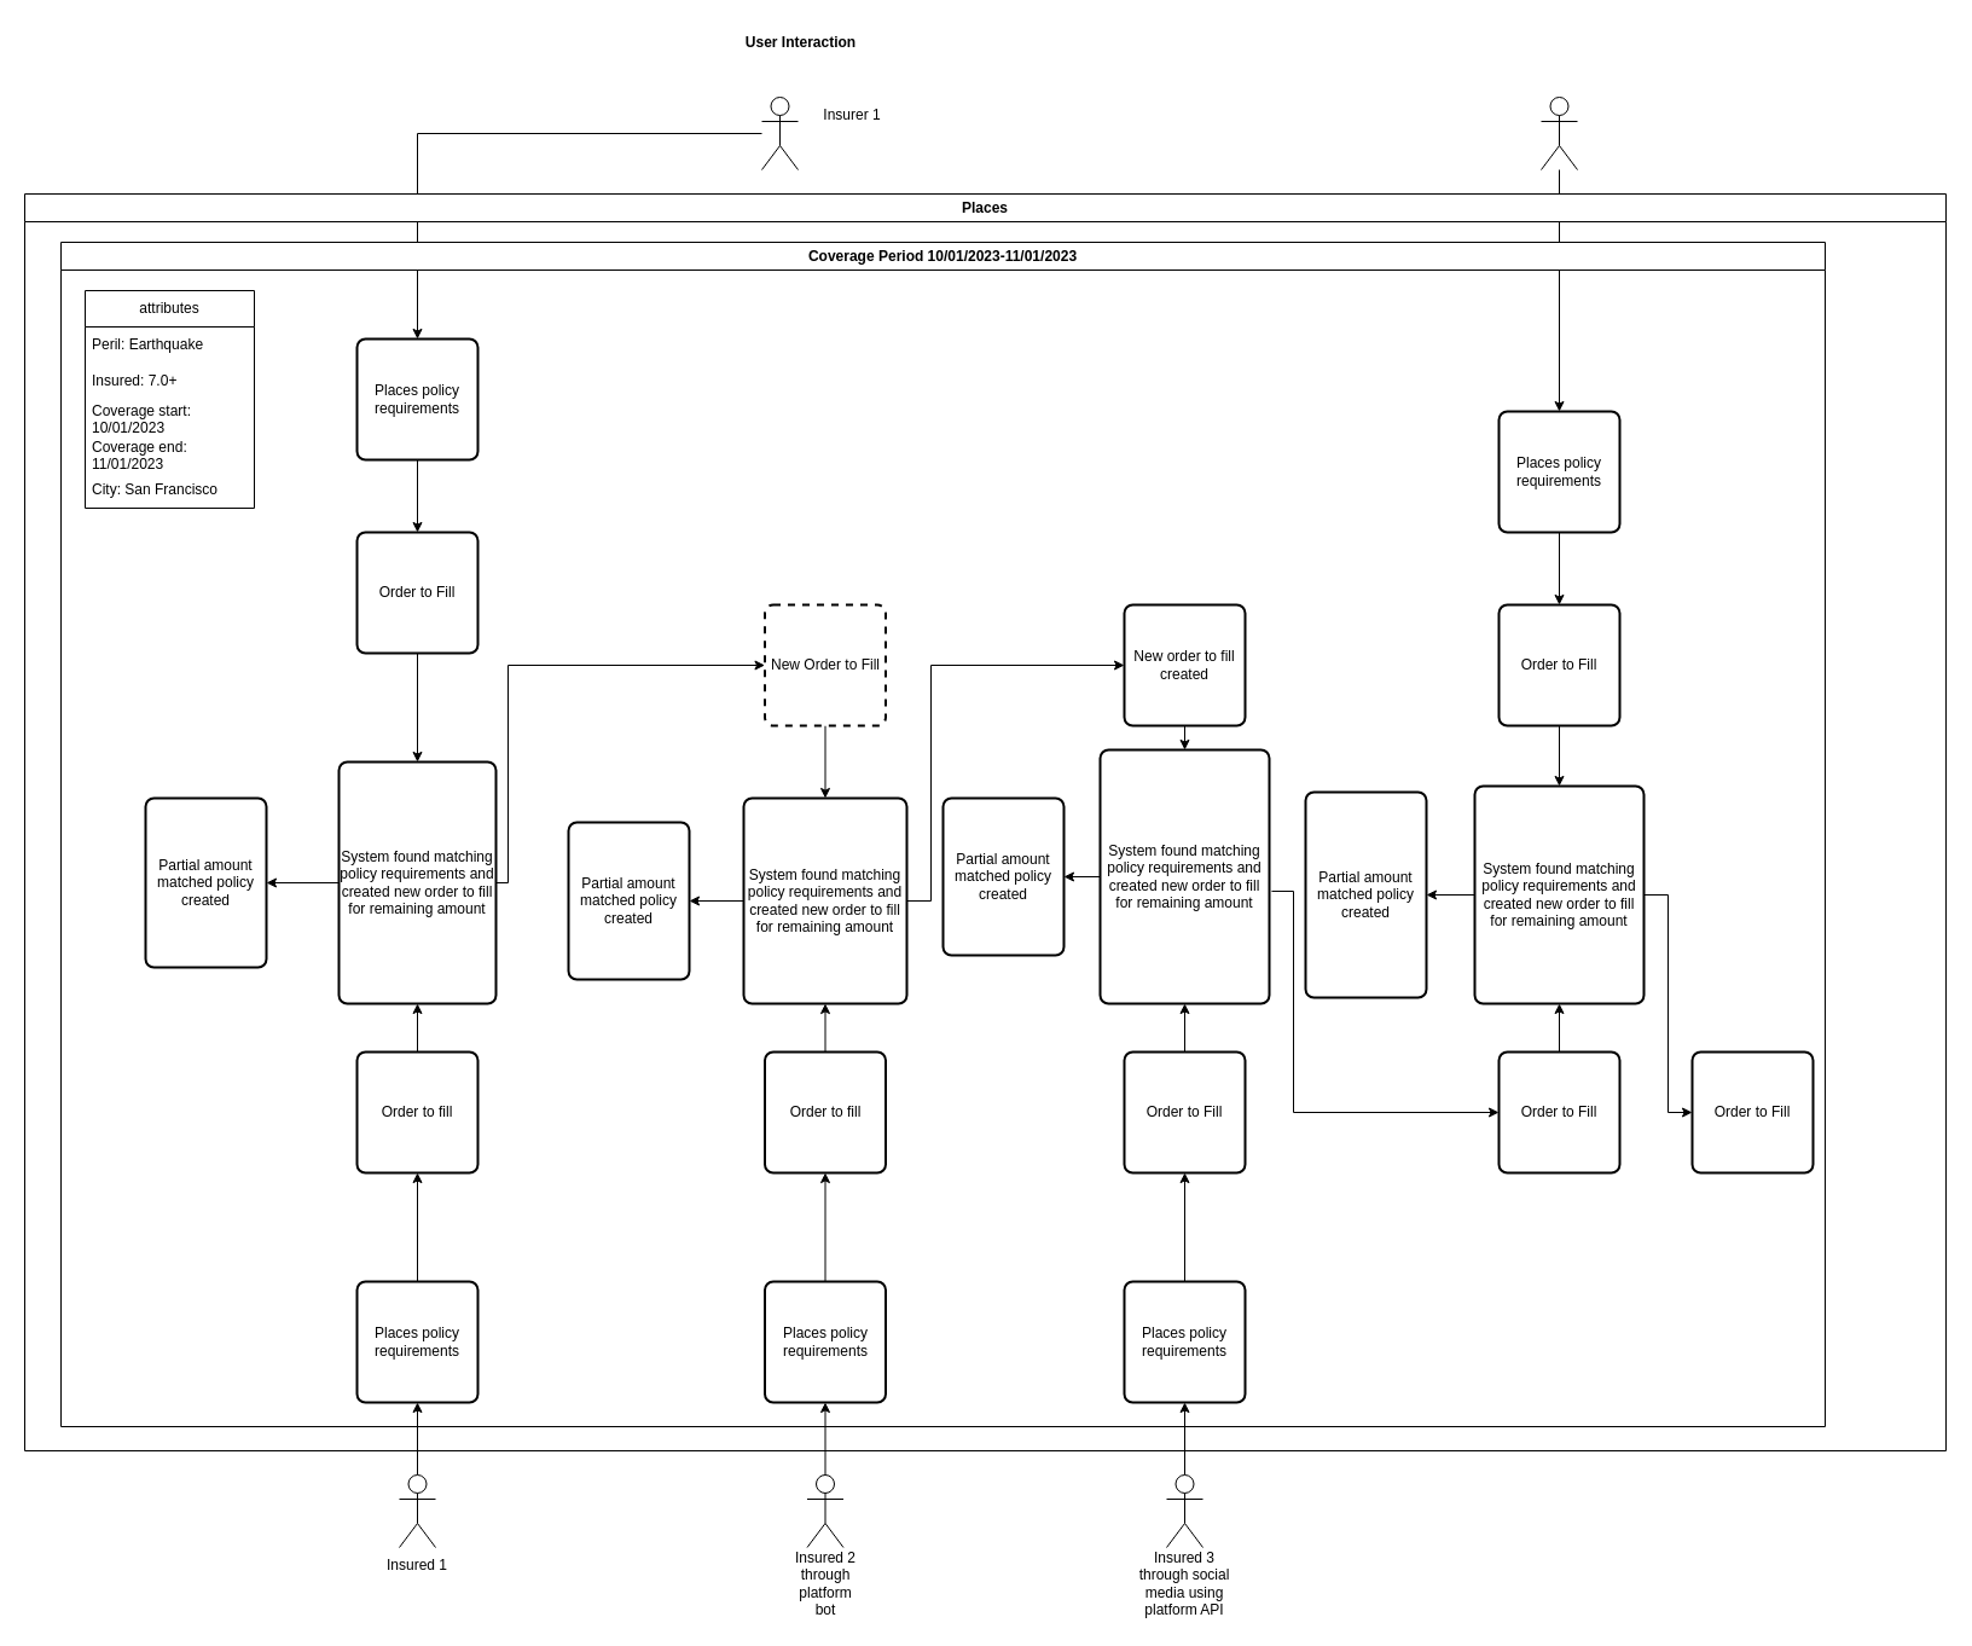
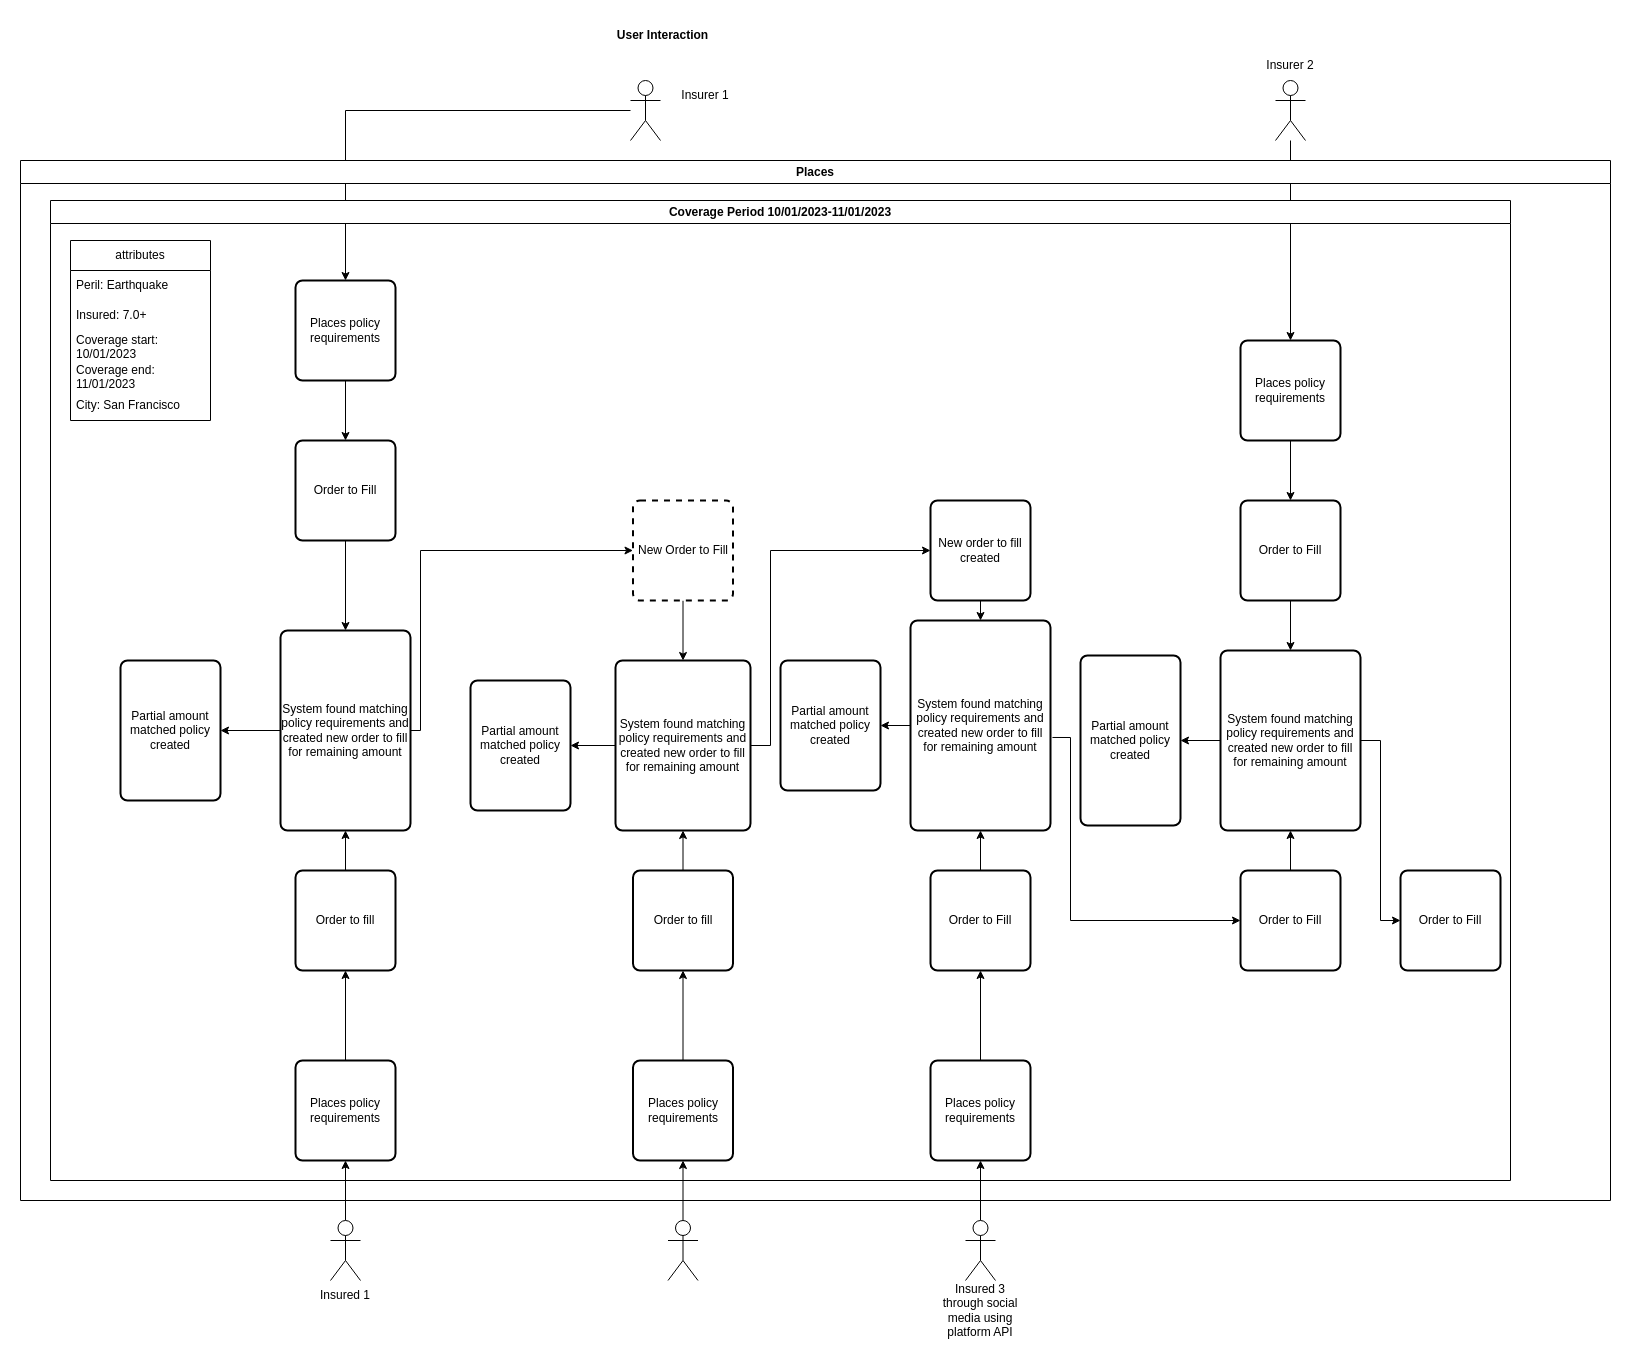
  <mxCell id="0" />
  <mxCell id="1" parent="0" />
  <mxCell id="2" style="edgeStyle=orthogonalEdgeStyle;rounded=0;orthogonalLoop=1;jettySize=auto;html=1;exitX=0.5;exitY=1;exitDx=0;exitDy=0;entryX=0.5;entryY=0;entryDx=0;entryDy=0;" edge="1" parent="1" source="52" target="25"><mxGeometry relative="1" as="geometry" /></mxCell>
  <mxCell id="3" style="edgeStyle=orthogonalEdgeStyle;rounded=0;orthogonalLoop=1;jettySize=auto;html=1;entryX=0.5;entryY=0;entryDx=0;entryDy=0;" edge="1" parent="1" source="4" target="65"><mxGeometry relative="1" as="geometry" /></mxCell>
  <mxCell id="4" value="Actor" style="shape=umlActor;verticalLabelPosition=bottom;verticalAlign=top;html=1;outlineConnect=0;noLabel=1;" vertex="1" parent="1"><mxGeometry x="630" y="80" width="30" height="60" as="geometry" /></mxCell>
  <mxCell id="5" style="edgeStyle=orthogonalEdgeStyle;rounded=0;orthogonalLoop=1;jettySize=auto;html=1;entryX=0.5;entryY=1;entryDx=0;entryDy=0;" edge="1" parent="1" source="53" target="22"><mxGeometry relative="1" as="geometry" /></mxCell>
  <mxCell id="6" style="edgeStyle=orthogonalEdgeStyle;rounded=0;orthogonalLoop=1;jettySize=auto;html=1;" edge="1" parent="1" source="51" target="22"><mxGeometry relative="1" as="geometry" /></mxCell>
  <mxCell id="7" style="edgeStyle=orthogonalEdgeStyle;rounded=0;orthogonalLoop=1;jettySize=auto;html=1;exitX=0.5;exitY=1;exitDx=0;exitDy=0;entryX=0.5;entryY=0;entryDx=0;entryDy=0;" edge="1" parent="1" source="67" target="28"><mxGeometry relative="1" as="geometry" /></mxCell>
  <mxCell id="8" style="edgeStyle=orthogonalEdgeStyle;rounded=0;orthogonalLoop=1;jettySize=auto;html=1;exitX=0.5;exitY=0;exitDx=0;exitDy=0;entryX=0.5;entryY=1;entryDx=0;entryDy=0;" edge="1" parent="1" source="56" target="25"><mxGeometry relative="1" as="geometry" /></mxCell>
  <mxCell id="9" style="edgeStyle=orthogonalEdgeStyle;rounded=0;orthogonalLoop=1;jettySize=auto;html=1;entryX=0.5;entryY=1;entryDx=0;entryDy=0;" edge="1" parent="1" source="59" target="28"><mxGeometry relative="1" as="geometry" /></mxCell>
  <mxCell id="10" style="edgeStyle=orthogonalEdgeStyle;rounded=0;orthogonalLoop=1;jettySize=auto;html=1;exitX=0.5;exitY=0;exitDx=0;exitDy=0;entryX=0.5;entryY=1;entryDx=0;entryDy=0;" edge="1" parent="1" source="46" target="31"><mxGeometry relative="1" as="geometry" /></mxCell>
  <mxCell id="11" style="edgeStyle=orthogonalEdgeStyle;rounded=0;orthogonalLoop=1;jettySize=auto;html=1;exitX=0.5;exitY=1;exitDx=0;exitDy=0;entryX=0.5;entryY=0;entryDx=0;entryDy=0;" edge="1" parent="1" source="62" target="31"><mxGeometry relative="1" as="geometry" /></mxCell>
  <mxCell id="12" style="edgeStyle=orthogonalEdgeStyle;rounded=0;orthogonalLoop=1;jettySize=auto;html=1;entryX=0.5;entryY=0;entryDx=0;entryDy=0;" edge="1" parent="1" source="13" target="63"><mxGeometry relative="1" as="geometry" /></mxCell>
  <mxCell id="13" value="Actor" style="shape=umlActor;verticalLabelPosition=bottom;verticalAlign=top;html=1;outlineConnect=0;noLabel=1;" vertex="1" parent="1"><mxGeometry x="1275" y="80" width="30" height="60" as="geometry" /></mxCell>
  <mxCell id="14" style="edgeStyle=orthogonalEdgeStyle;rounded=0;orthogonalLoop=1;jettySize=auto;html=1;entryX=0.5;entryY=1;entryDx=0;entryDy=0;" edge="1" parent="1" source="15" target="54"><mxGeometry relative="1" as="geometry" /></mxCell>
  <mxCell id="15" value="Actor" style="shape=umlActor;verticalLabelPosition=bottom;verticalAlign=top;html=1;outlineConnect=0;noLabel=1;" vertex="1" parent="1"><mxGeometry x="330" y="1220" width="30" height="60" as="geometry" /></mxCell>
  <mxCell id="16" style="edgeStyle=orthogonalEdgeStyle;rounded=0;orthogonalLoop=1;jettySize=auto;html=1;entryX=0.5;entryY=1;entryDx=0;entryDy=0;" edge="1" parent="1" source="17" target="57"><mxGeometry relative="1" as="geometry" /></mxCell>
  <mxCell id="17" value="Actor" style="shape=umlActor;verticalLabelPosition=bottom;verticalAlign=top;html=1;outlineConnect=0;noLabel=1;" vertex="1" parent="1"><mxGeometry x="667.5" y="1220" width="30" height="60" as="geometry" /></mxCell>
  <mxCell id="18" style="edgeStyle=orthogonalEdgeStyle;rounded=0;orthogonalLoop=1;jettySize=auto;html=1;entryX=0.5;entryY=1;entryDx=0;entryDy=0;" edge="1" parent="1" source="19" target="60"><mxGeometry relative="1" as="geometry" /></mxCell>
  <mxCell id="19" value="Actor" style="shape=umlActor;verticalLabelPosition=bottom;verticalAlign=top;html=1;outlineConnect=0;noLabel=1;" vertex="1" parent="1"><mxGeometry x="965" y="1220" width="30" height="60" as="geometry" /></mxCell>
  <mxCell id="20" style="edgeStyle=orthogonalEdgeStyle;rounded=0;orthogonalLoop=1;jettySize=auto;html=1;entryX=1;entryY=0.5;entryDx=0;entryDy=0;" edge="1" parent="1" source="22" target="50"><mxGeometry relative="1" as="geometry" /></mxCell>
  <mxCell id="21" style="edgeStyle=orthogonalEdgeStyle;rounded=0;orthogonalLoop=1;jettySize=auto;html=1;entryX=0;entryY=0.5;entryDx=0;entryDy=0;" edge="1" parent="1" source="22" target="52"><mxGeometry relative="1" as="geometry"><Array as="points"><mxPoint x="420" y="730" /><mxPoint x="420" y="550" /></Array></mxGeometry></mxCell>
  <mxCell id="22" value="System found matching policy requirements&amp;nbsp;&lt;span style=&quot;font-size: 12.0px;&quot;&gt;and created new order to fill for remaining amount&lt;/span&gt;" style="rounded=1;whiteSpace=wrap;html=1;absoluteArcSize=1;arcSize=14;strokeWidth=2;" vertex="1" parent="1"><mxGeometry x="280" y="630" width="130" height="200" as="geometry" /></mxCell>
  <mxCell id="23" style="edgeStyle=orthogonalEdgeStyle;rounded=0;orthogonalLoop=1;jettySize=auto;html=1;entryX=1;entryY=0.5;entryDx=0;entryDy=0;" edge="1" parent="1" source="25" target="49"><mxGeometry relative="1" as="geometry" /></mxCell>
  <mxCell id="24" style="edgeStyle=orthogonalEdgeStyle;rounded=0;orthogonalLoop=1;jettySize=auto;html=1;entryX=0;entryY=0.5;entryDx=0;entryDy=0;" edge="1" parent="1" source="25" target="67"><mxGeometry relative="1" as="geometry"><Array as="points"><mxPoint x="770" y="745" /><mxPoint x="770" y="550" /></Array></mxGeometry></mxCell>
  <mxCell id="25" value="System found matching policy requirements&amp;nbsp;and created new order to fill for remaining amount" style="rounded=1;whiteSpace=wrap;html=1;absoluteArcSize=1;arcSize=14;strokeWidth=2;" vertex="1" parent="1"><mxGeometry x="615" y="660" width="135" height="170" as="geometry" /></mxCell>
  <mxCell id="26" style="edgeStyle=orthogonalEdgeStyle;rounded=0;orthogonalLoop=1;jettySize=auto;html=1;entryX=0;entryY=0.5;entryDx=0;entryDy=0;exitX=1.014;exitY=0.557;exitDx=0;exitDy=0;exitPerimeter=0;" edge="1" parent="1" source="28" target="46"><mxGeometry relative="1" as="geometry"><Array as="points"><mxPoint x="1070" y="737" /><mxPoint x="1070" y="920" /></Array></mxGeometry></mxCell>
  <mxCell id="27" value="" style="edgeStyle=orthogonalEdgeStyle;rounded=0;orthogonalLoop=1;jettySize=auto;html=1;" edge="1" parent="1" source="28" target="48"><mxGeometry relative="1" as="geometry" /></mxCell>
  <mxCell id="28" value="System found matching policy requirements&amp;nbsp;and created new order to fill for remaining amount" style="rounded=1;whiteSpace=wrap;html=1;absoluteArcSize=1;arcSize=14;strokeWidth=2;" vertex="1" parent="1"><mxGeometry x="910" y="620" width="140" height="210" as="geometry" /></mxCell>
  <mxCell id="29" style="edgeStyle=orthogonalEdgeStyle;rounded=0;orthogonalLoop=1;jettySize=auto;html=1;entryX=0;entryY=0.5;entryDx=0;entryDy=0;" edge="1" parent="1" source="31" target="45"><mxGeometry relative="1" as="geometry" /></mxCell>
  <mxCell id="30" value="" style="edgeStyle=orthogonalEdgeStyle;rounded=0;orthogonalLoop=1;jettySize=auto;html=1;" edge="1" parent="1" source="31" target="47"><mxGeometry relative="1" as="geometry" /></mxCell>
  <mxCell id="31" value="System found matching policy requirements&amp;nbsp;and created new order to fill for remaining amount" style="rounded=1;whiteSpace=wrap;html=1;absoluteArcSize=1;arcSize=14;strokeWidth=2;" vertex="1" parent="1"><mxGeometry x="1220" y="650" width="140" height="180" as="geometry" /></mxCell>
  <mxCell id="32" value="Insured 1" style="text;html=1;strokeColor=none;fillColor=none;align=center;verticalAlign=middle;whiteSpace=wrap;rounded=0;" vertex="1" parent="1"><mxGeometry x="315" y="1280" width="60" height="30" as="geometry" /></mxCell>
- <mxCell id="33" value="Insured 2 through platform bot" style="text;html=1;strokeColor=none;fillColor=none;align=center;verticalAlign=middle;whiteSpace=wrap;rounded=0;" vertex="1" parent="1"><mxGeometry x="652.5" y="1280" width="60" height="60" as="geometry" /></mxCell>
  <mxCell id="34" value="Insured 3 through social media using platform API" style="text;html=1;strokeColor=none;fillColor=none;align=center;verticalAlign=middle;whiteSpace=wrap;rounded=0;" vertex="1" parent="1"><mxGeometry x="935" y="1280" width="90" height="60" as="geometry" /></mxCell>
  <mxCell id="35" value="Insurer 1" style="text;html=1;strokeColor=none;fillColor=none;align=center;verticalAlign=middle;whiteSpace=wrap;rounded=0;" vertex="1" parent="1"><mxGeometry x="675" y="80" width="60" height="30" as="geometry" /></mxCell>
+ <mxCell id="36" value="Insurer 2" style="text;html=1;strokeColor=none;fillColor=none;align=center;verticalAlign=middle;whiteSpace=wrap;rounded=0;" vertex="1" parent="1"><mxGeometry x="1260" y="50" width="60" height="30" as="geometry" /></mxCell>
  <mxCell id="37" value="Places" style="swimlane;whiteSpace=wrap;html=1;" vertex="1" parent="1"><mxGeometry x="20" y="160" width="1590" height="1040" as="geometry" /></mxCell>
  <mxCell id="38" value="Coverage Period 10/01/2023-11/01/2023" style="swimlane;whiteSpace=wrap;html=1;" vertex="1" parent="37"><mxGeometry x="30" y="40" width="1460" height="980" as="geometry" /></mxCell>
  <mxCell id="39" value="attributes" style="swimlane;fontStyle=0;childLayout=stackLayout;horizontal=1;startSize=30;horizontalStack=0;resizeParent=1;resizeParentMax=0;resizeLast=0;collapsible=1;marginBottom=0;whiteSpace=wrap;html=1;" vertex="1" parent="38"><mxGeometry x="20" y="40" width="140" height="180" as="geometry" /></mxCell>
  <mxCell id="40" value="Peril: Earthquake" style="text;strokeColor=none;fillColor=none;align=left;verticalAlign=middle;spacingLeft=4;spacingRight=4;overflow=hidden;points=[[0,0.5],[1,0.5]];portConstraint=eastwest;rotatable=0;whiteSpace=wrap;html=1;" vertex="1" parent="39"><mxGeometry y="30" width="140" height="30" as="geometry" /></mxCell>
  <mxCell id="41" value="Insured: 7.0+" style="text;strokeColor=none;fillColor=none;align=left;verticalAlign=middle;spacingLeft=4;spacingRight=4;overflow=hidden;points=[[0,0.5],[1,0.5]];portConstraint=eastwest;rotatable=0;whiteSpace=wrap;html=1;" vertex="1" parent="39"><mxGeometry y="60" width="140" height="30" as="geometry" /></mxCell>
  <mxCell id="42" value="Coverage start: 10/01/2023" style="text;strokeColor=none;fillColor=none;align=left;verticalAlign=middle;spacingLeft=4;spacingRight=4;overflow=hidden;points=[[0,0.5],[1,0.5]];portConstraint=eastwest;rotatable=0;whiteSpace=wrap;html=1;" vertex="1" parent="39"><mxGeometry y="90" width="140" height="30" as="geometry" /></mxCell>
  <mxCell id="43" value="Coverage end: 11/01/2023" style="text;strokeColor=none;fillColor=none;align=left;verticalAlign=middle;spacingLeft=4;spacingRight=4;overflow=hidden;points=[[0,0.5],[1,0.5]];portConstraint=eastwest;rotatable=0;whiteSpace=wrap;html=1;" vertex="1" parent="39"><mxGeometry y="120" width="140" height="30" as="geometry" /></mxCell>
  <mxCell id="44" value="City: San Francisco" style="text;strokeColor=none;fillColor=none;align=left;verticalAlign=middle;spacingLeft=4;spacingRight=4;overflow=hidden;points=[[0,0.5],[1,0.5]];portConstraint=eastwest;rotatable=0;whiteSpace=wrap;html=1;" vertex="1" parent="39"><mxGeometry y="150" width="140" height="30" as="geometry" /></mxCell>
  <mxCell id="45" value="Order to Fill" style="rounded=1;whiteSpace=wrap;html=1;absoluteArcSize=1;arcSize=14;strokeWidth=2;" vertex="1" parent="38"><mxGeometry x="1350" y="670" width="100" height="100" as="geometry" /></mxCell>
  <mxCell id="46" value="Order to Fill" style="rounded=1;whiteSpace=wrap;html=1;absoluteArcSize=1;arcSize=14;strokeWidth=2;" vertex="1" parent="38"><mxGeometry x="1190" y="670" width="100" height="100" as="geometry" /></mxCell>
  <mxCell id="47" value="Partial amount matched policy created" style="rounded=1;whiteSpace=wrap;html=1;absoluteArcSize=1;arcSize=14;strokeWidth=2;" vertex="1" parent="38"><mxGeometry x="1030" y="455" width="100" height="170" as="geometry" /></mxCell>
  <mxCell id="48" value="Partial amount matched policy created" style="rounded=1;whiteSpace=wrap;html=1;absoluteArcSize=1;arcSize=14;strokeWidth=2;" vertex="1" parent="38"><mxGeometry x="730" y="460" width="100" height="130" as="geometry" /></mxCell>
  <mxCell id="49" value="Partial amount matched policy created" style="rounded=1;whiteSpace=wrap;html=1;absoluteArcSize=1;arcSize=14;strokeWidth=2;" vertex="1" parent="38"><mxGeometry x="420" y="480" width="100" height="130" as="geometry" /></mxCell>
  <mxCell id="50" value="Partial amount matched policy created" style="rounded=1;whiteSpace=wrap;html=1;absoluteArcSize=1;arcSize=14;strokeWidth=2;" vertex="1" parent="38"><mxGeometry x="70" y="460" width="100" height="140" as="geometry" /></mxCell>
  <mxCell id="51" value="Order to Fill" style="rounded=1;whiteSpace=wrap;html=1;absoluteArcSize=1;arcSize=14;strokeWidth=2;" vertex="1" parent="38"><mxGeometry x="245" y="240" width="100" height="100" as="geometry" /></mxCell>
  <mxCell id="52" value="New Order to Fill" style="rounded=1;whiteSpace=wrap;html=1;absoluteArcSize=1;arcSize=14;strokeWidth=2;dashed=1;" vertex="1" parent="38"><mxGeometry x="582.5" y="300" width="100" height="100" as="geometry" /></mxCell>
  <mxCell id="53" value="Order to fill" style="rounded=1;whiteSpace=wrap;html=1;absoluteArcSize=1;arcSize=14;strokeWidth=2;" vertex="1" parent="38"><mxGeometry x="245" y="670" width="100" height="100" as="geometry" /></mxCell>
  <mxCell id="54" value="Places policy requirements" style="rounded=1;whiteSpace=wrap;html=1;absoluteArcSize=1;arcSize=14;strokeWidth=2;" vertex="1" parent="38"><mxGeometry x="245" y="860" width="100" height="100" as="geometry" /></mxCell>
  <mxCell id="55" style="edgeStyle=orthogonalEdgeStyle;rounded=0;orthogonalLoop=1;jettySize=auto;html=1;exitX=0.5;exitY=0;exitDx=0;exitDy=0;entryX=0.5;entryY=1;entryDx=0;entryDy=0;" edge="1" parent="38" source="54" target="53"><mxGeometry relative="1" as="geometry"><mxPoint x="280" y="840" as="sourcePoint" /></mxGeometry></mxCell>
  <mxCell id="56" value="Order to fill" style="rounded=1;whiteSpace=wrap;html=1;absoluteArcSize=1;arcSize=14;strokeWidth=2;" vertex="1" parent="38"><mxGeometry x="582.5" y="670" width="100" height="100" as="geometry" /></mxCell>
  <mxCell id="57" value="Places policy requirements" style="rounded=1;whiteSpace=wrap;html=1;absoluteArcSize=1;arcSize=14;strokeWidth=2;" vertex="1" parent="38"><mxGeometry x="582.5" y="860" width="100" height="100" as="geometry" /></mxCell>
  <mxCell id="58" style="edgeStyle=orthogonalEdgeStyle;rounded=0;orthogonalLoop=1;jettySize=auto;html=1;entryX=0.5;entryY=1;entryDx=0;entryDy=0;" edge="1" parent="38" source="57" target="56"><mxGeometry relative="1" as="geometry"><mxPoint x="595" y="840" as="sourcePoint" /></mxGeometry></mxCell>
  <mxCell id="59" value="Order to Fill" style="rounded=1;whiteSpace=wrap;html=1;absoluteArcSize=1;arcSize=14;strokeWidth=2;" vertex="1" parent="38"><mxGeometry x="880" y="670" width="100" height="100" as="geometry" /></mxCell>
  <mxCell id="60" value="Places policy requirements" style="rounded=1;whiteSpace=wrap;html=1;absoluteArcSize=1;arcSize=14;strokeWidth=2;" vertex="1" parent="38"><mxGeometry x="880" y="860" width="100" height="100" as="geometry" /></mxCell>
  <mxCell id="61" style="edgeStyle=orthogonalEdgeStyle;rounded=0;orthogonalLoop=1;jettySize=auto;html=1;entryX=0.5;entryY=1;entryDx=0;entryDy=0;exitX=0.5;exitY=0;exitDx=0;exitDy=0;" edge="1" parent="38" source="60" target="59"><mxGeometry relative="1" as="geometry"><mxPoint x="850" y="850" as="sourcePoint" /></mxGeometry></mxCell>
  <mxCell id="62" value="Order to Fill" style="rounded=1;whiteSpace=wrap;html=1;absoluteArcSize=1;arcSize=14;strokeWidth=2;" vertex="1" parent="38"><mxGeometry x="1190" y="300" width="100" height="100" as="geometry" /></mxCell>
  <mxCell id="63" value="Places policy requirements" style="rounded=1;whiteSpace=wrap;html=1;absoluteArcSize=1;arcSize=14;strokeWidth=2;" vertex="1" parent="38"><mxGeometry x="1190" y="140" width="100" height="100" as="geometry" /></mxCell>
  <mxCell id="64" style="edgeStyle=orthogonalEdgeStyle;rounded=0;orthogonalLoop=1;jettySize=auto;html=1;exitX=0.5;exitY=1;exitDx=0;exitDy=0;" edge="1" parent="38" source="63" target="62"><mxGeometry relative="1" as="geometry" /></mxCell>
  <mxCell id="65" value="Places policy requirements" style="rounded=1;whiteSpace=wrap;html=1;absoluteArcSize=1;arcSize=14;strokeWidth=2;" vertex="1" parent="38"><mxGeometry x="245" y="80" width="100" height="100" as="geometry" /></mxCell>
  <mxCell id="66" style="edgeStyle=orthogonalEdgeStyle;rounded=0;orthogonalLoop=1;jettySize=auto;html=1;entryX=0.5;entryY=0;entryDx=0;entryDy=0;exitX=0.5;exitY=1;exitDx=0;exitDy=0;" edge="1" parent="38" source="65" target="51"><mxGeometry relative="1" as="geometry"><mxPoint x="540" y="190" as="sourcePoint" /></mxGeometry></mxCell>
  <mxCell id="67" value="New order to fill created" style="rounded=1;whiteSpace=wrap;html=1;absoluteArcSize=1;arcSize=14;strokeWidth=2;" vertex="1" parent="38"><mxGeometry x="880" y="300" width="100" height="100" as="geometry" /></mxCell>
  <mxCell id="68" value="User Interaction" style="text;html=1;strokeColor=none;fillColor=none;align=center;verticalAlign=middle;whiteSpace=wrap;rounded=0;fontStyle=1" vertex="1" parent="1"><mxGeometry x="615" y="20" width="95" height="30" as="geometry" /></mxCell>
